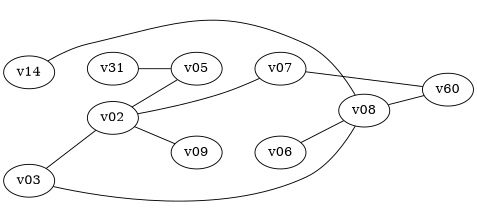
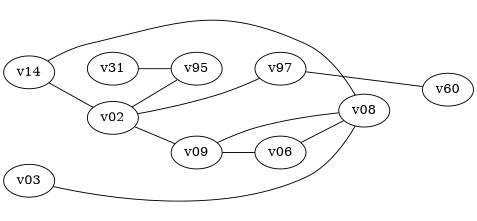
  graph {
    rankdir=LR
    edge [lambdas=32]
    n1 [label=v31]
-   v05
+   v05 [label=v95]
    v02
-   v07
+   v07 [label=v97]
    v09
    n6 [label=v60]
    v03
    v08
    v06
    n10 [label=v14]
    n1 -- v05 [distance=152]
    v02 -- v05 [distance=86]
    v02 -- v07 [distance=185 lambdas=35]
    v02 -- v09 [distance=52 lambdas=7]
    v07 -- n6 [distance=157 lambdas=12]
+   v09 -- v06 [distance=84 lambdas=8]
    v03 -- v08 [distance=164 lambdas=4]
-   v08 -- n6 [distance=81 lambdas=26]
+   v08 -- v09 [distance=81 lambdas=26]
    v06 -- v08 [distance=106 lambdas=2]
-   v03 -- v02 [distance=146 lambdas=12]
+   n10 -- v02 [distance=146 lambdas=12]
    n10 -- v08 [distance=71 lambdas=2]
  }
